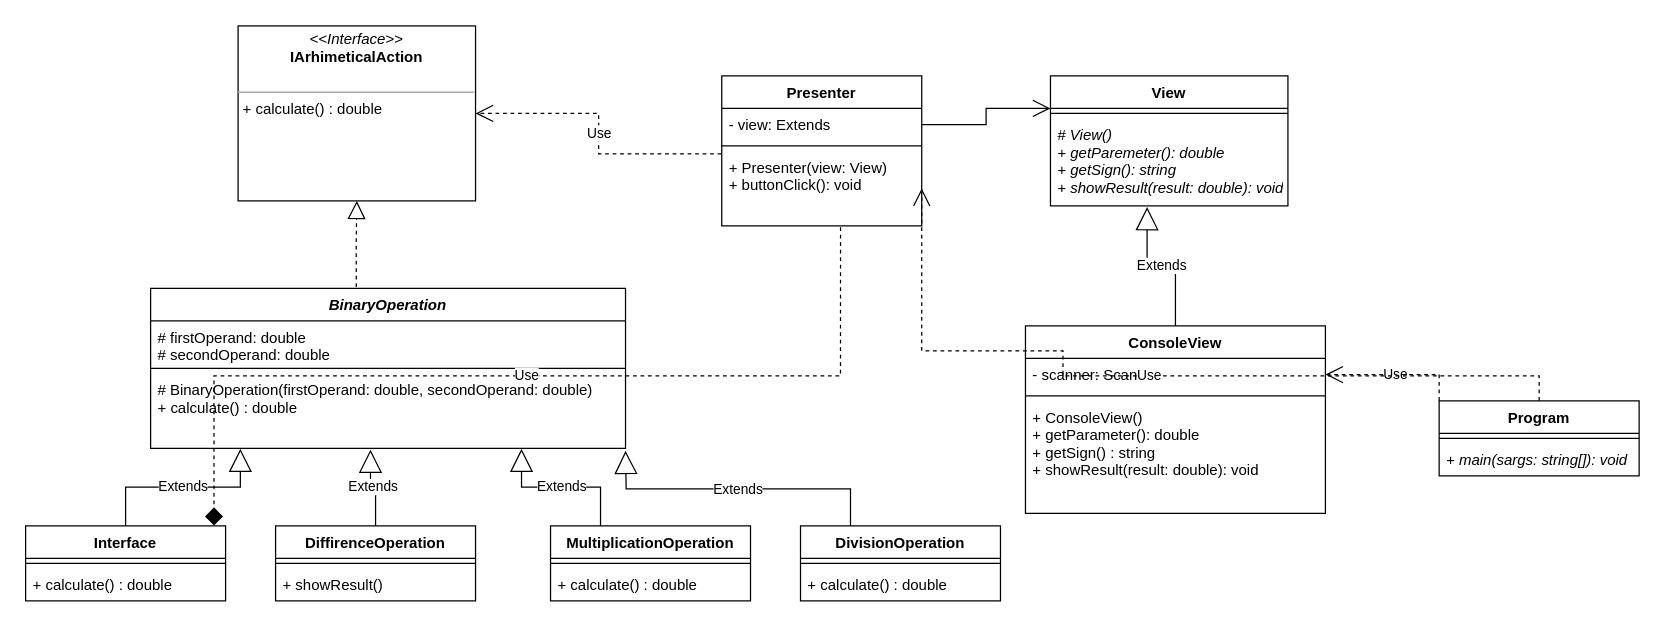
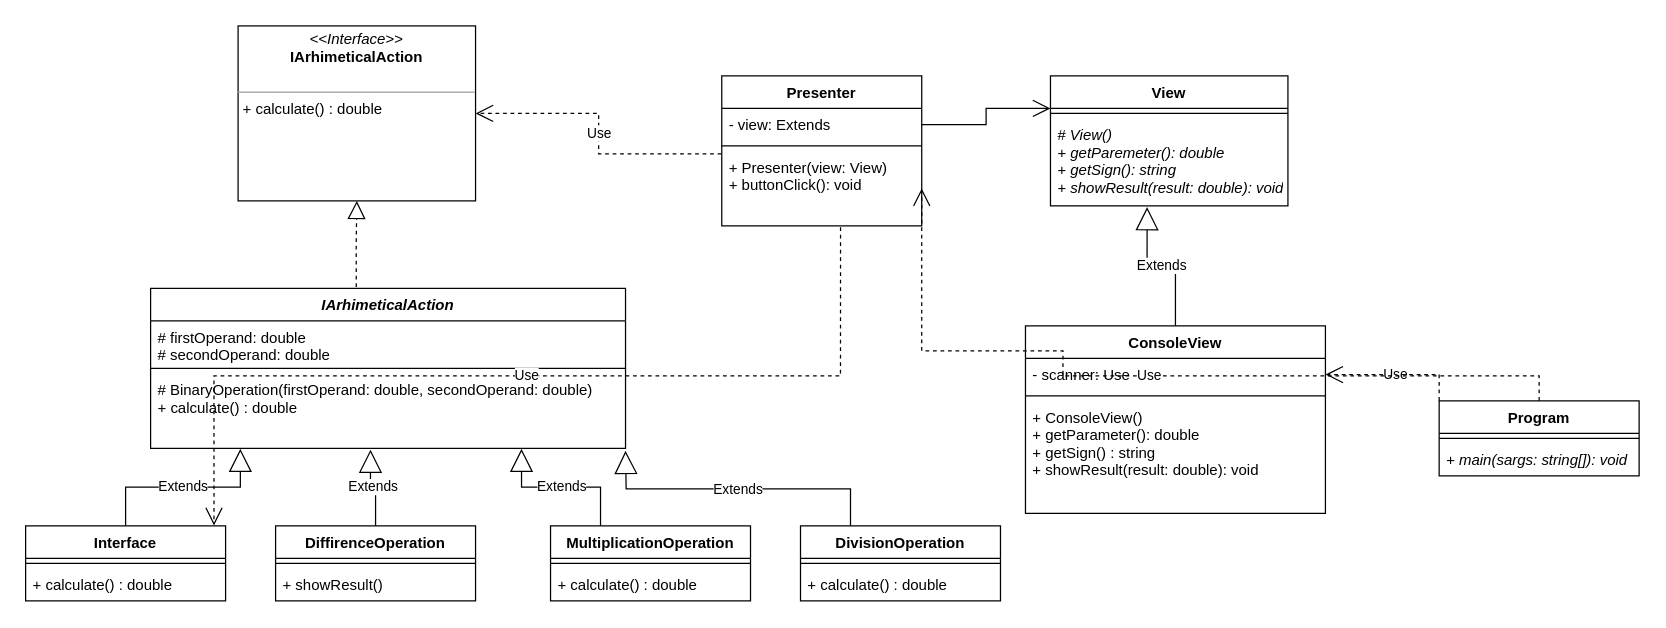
  <mxCell id="0" />
  <mxCell id="1" parent="0" />
  <mxCell id="2" value="&lt;p style=&quot;margin: 0px ; margin-top: 4px ; text-align: center&quot;&gt;&lt;i&gt;&amp;lt;&amp;lt;Interface&amp;gt;&amp;gt;&lt;/i&gt;&lt;br&gt;&lt;b&gt;IArhimeticalAction&lt;/b&gt;&lt;/p&gt;&lt;p style=&quot;margin: 0px ; margin-left: 4px&quot;&gt;&lt;br&gt;&lt;/p&gt;&lt;hr size=&quot;1&quot;&gt;&lt;p style=&quot;margin: 0px ; margin-left: 4px&quot;&gt;+ calculate() : double&lt;/p&gt;" style="verticalAlign=top;align=left;overflow=fill;fontSize=12;fontFamily=Helvetica;html=1;" vertex="1" parent="1"><mxGeometry x="190" y="20" width="190" height="140" as="geometry" /></mxCell>
- <mxCell id="3" value="BinaryOperation" style="swimlane;fontStyle=3;align=center;verticalAlign=top;childLayout=stackLayout;horizontal=1;startSize=26;horizontalStack=0;resizeParent=1;resizeParentMax=0;resizeLast=0;collapsible=1;marginBottom=0;" vertex="1" parent="1"><mxGeometry x="120" y="230" width="380" height="128" as="geometry" /></mxCell>
+ <mxCell id="3" value="IArhimeticalAction" style="swimlane;fontStyle=3;align=center;verticalAlign=top;childLayout=stackLayout;horizontal=1;startSize=26;horizontalStack=0;resizeParent=1;resizeParentMax=0;resizeLast=0;collapsible=1;marginBottom=0;" vertex="1" parent="1"><mxGeometry x="120" y="230" width="380" height="128" as="geometry" /></mxCell>
  <mxCell id="4" value="# firstOperand: double&#10;# secondOperand: double" style="text;strokeColor=none;fillColor=none;align=left;verticalAlign=top;spacingLeft=4;spacingRight=4;overflow=hidden;rotatable=0;points=[[0,0.5],[1,0.5]];portConstraint=eastwest;" vertex="1" parent="3"><mxGeometry y="26" width="380" height="34" as="geometry" /></mxCell>
  <mxCell id="5" value="" style="line;strokeWidth=1;fillColor=none;align=left;verticalAlign=middle;spacingTop=-1;spacingLeft=3;spacingRight=3;rotatable=0;labelPosition=right;points=[];portConstraint=eastwest;" vertex="1" parent="3"><mxGeometry y="60" width="380" height="8" as="geometry" /></mxCell>
  <mxCell id="6" value="# BinaryOperation(firstOperand: double, secondOperand: double)&#10;+ calculate() : double&#10;" style="text;strokeColor=none;fillColor=none;align=left;verticalAlign=top;spacingLeft=4;spacingRight=4;overflow=hidden;rotatable=0;points=[[0,0.5],[1,0.5]];portConstraint=eastwest;" vertex="1" parent="3"><mxGeometry y="68" width="380" height="60" as="geometry" /></mxCell>
  <mxCell id="7" value="" style="endArrow=block;dashed=1;endFill=0;endSize=12;html=1;rounded=0;edgeStyle=orthogonalEdgeStyle;entryX=0.5;entryY=1;entryDx=0;entryDy=0;exitX=0.433;exitY=-0.008;exitDx=0;exitDy=0;exitPerimeter=0;" edge="1" parent="1" source="3" target="2"><mxGeometry width="160" relative="1" as="geometry"><mxPoint x="190" y="260" as="sourcePoint" /><mxPoint x="350" y="260" as="targetPoint" /></mxGeometry></mxCell>
  <mxCell id="8" value="Interface" style="swimlane;fontStyle=1;align=center;verticalAlign=top;childLayout=stackLayout;horizontal=1;startSize=26;horizontalStack=0;resizeParent=1;resizeParentMax=0;resizeLast=0;collapsible=1;marginBottom=0;" vertex="1" parent="1"><mxGeometry x="20" y="420" width="160" height="60" as="geometry" /></mxCell>
  <mxCell id="9" value="" style="line;strokeWidth=1;fillColor=none;align=left;verticalAlign=middle;spacingTop=-1;spacingLeft=3;spacingRight=3;rotatable=0;labelPosition=right;points=[];portConstraint=eastwest;" vertex="1" parent="8"><mxGeometry y="26" width="160" height="8" as="geometry" /></mxCell>
  <mxCell id="10" value="+ calculate() : double" style="text;strokeColor=none;fillColor=none;align=left;verticalAlign=top;spacingLeft=4;spacingRight=4;overflow=hidden;rotatable=0;points=[[0,0.5],[1,0.5]];portConstraint=eastwest;" vertex="1" parent="8"><mxGeometry y="34" width="160" height="26" as="geometry" /></mxCell>
  <mxCell id="11" value="DiffirenceOperation" style="swimlane;fontStyle=1;align=center;verticalAlign=top;childLayout=stackLayout;horizontal=1;startSize=26;horizontalStack=0;resizeParent=1;resizeParentMax=0;resizeLast=0;collapsible=1;marginBottom=0;" vertex="1" parent="1"><mxGeometry x="220" y="420" width="160" height="60" as="geometry" /></mxCell>
  <mxCell id="12" value="" style="line;strokeWidth=1;fillColor=none;align=left;verticalAlign=middle;spacingTop=-1;spacingLeft=3;spacingRight=3;rotatable=0;labelPosition=right;points=[];portConstraint=eastwest;" vertex="1" parent="11"><mxGeometry y="26" width="160" height="8" as="geometry" /></mxCell>
  <mxCell id="13" value="+ showResult()" style="text;strokeColor=none;fillColor=none;align=left;verticalAlign=top;spacingLeft=4;spacingRight=4;overflow=hidden;rotatable=0;points=[[0,0.5],[1,0.5]];portConstraint=eastwest;" vertex="1" parent="11"><mxGeometry y="34" width="160" height="26" as="geometry" /></mxCell>
  <mxCell id="14" value="MultiplicationOperation" style="swimlane;fontStyle=1;align=center;verticalAlign=top;childLayout=stackLayout;horizontal=1;startSize=26;horizontalStack=0;resizeParent=1;resizeParentMax=0;resizeLast=0;collapsible=1;marginBottom=0;" vertex="1" parent="1"><mxGeometry x="440" y="420" width="160" height="60" as="geometry" /></mxCell>
  <mxCell id="15" value="" style="line;strokeWidth=1;fillColor=none;align=left;verticalAlign=middle;spacingTop=-1;spacingLeft=3;spacingRight=3;rotatable=0;labelPosition=right;points=[];portConstraint=eastwest;" vertex="1" parent="14"><mxGeometry y="26" width="160" height="8" as="geometry" /></mxCell>
  <mxCell id="16" value="+ calculate() : double" style="text;strokeColor=none;fillColor=none;align=left;verticalAlign=top;spacingLeft=4;spacingRight=4;overflow=hidden;rotatable=0;points=[[0,0.5],[1,0.5]];portConstraint=eastwest;" vertex="1" parent="14"><mxGeometry y="34" width="160" height="26" as="geometry" /></mxCell>
  <mxCell id="17" value="DivisionOperation" style="swimlane;fontStyle=1;align=center;verticalAlign=top;childLayout=stackLayout;horizontal=1;startSize=26;horizontalStack=0;resizeParent=1;resizeParentMax=0;resizeLast=0;collapsible=1;marginBottom=0;" vertex="1" parent="1"><mxGeometry x="640" y="420" width="160" height="60" as="geometry" /></mxCell>
  <mxCell id="18" value="" style="line;strokeWidth=1;fillColor=none;align=left;verticalAlign=middle;spacingTop=-1;spacingLeft=3;spacingRight=3;rotatable=0;labelPosition=right;points=[];portConstraint=eastwest;" vertex="1" parent="17"><mxGeometry y="26" width="160" height="8" as="geometry" /></mxCell>
  <mxCell id="19" value="+ calculate() : double" style="text;strokeColor=none;fillColor=none;align=left;verticalAlign=top;spacingLeft=4;spacingRight=4;overflow=hidden;rotatable=0;points=[[0,0.5],[1,0.5]];portConstraint=eastwest;" vertex="1" parent="17"><mxGeometry y="34" width="160" height="26" as="geometry" /></mxCell>
  <mxCell id="20" value="Extends" style="endArrow=block;endSize=16;endFill=0;html=1;rounded=0;edgeStyle=orthogonalEdgeStyle;exitX=0.5;exitY=0;exitDx=0;exitDy=0;entryX=0.189;entryY=1.006;entryDx=0;entryDy=0;entryPerimeter=0;" edge="1" parent="1" source="8" target="6"><mxGeometry width="160" relative="1" as="geometry"><mxPoint x="280" y="350" as="sourcePoint" /><mxPoint x="440" y="350" as="targetPoint" /></mxGeometry></mxCell>
  <mxCell id="21" value="Extends" style="endArrow=block;endSize=16;endFill=0;html=1;rounded=0;edgeStyle=orthogonalEdgeStyle;exitX=0.5;exitY=0;exitDx=0;exitDy=0;entryX=0.463;entryY=1.017;entryDx=0;entryDy=0;entryPerimeter=0;" edge="1" parent="1" source="11" target="6"><mxGeometry width="160" relative="1" as="geometry"><mxPoint x="280" y="350" as="sourcePoint" /><mxPoint x="440" y="350" as="targetPoint" /></mxGeometry></mxCell>
  <mxCell id="22" value="Extends" style="endArrow=block;endSize=16;endFill=0;html=1;rounded=0;edgeStyle=orthogonalEdgeStyle;exitX=0.25;exitY=0;exitDx=0;exitDy=0;entryX=0.781;entryY=1.006;entryDx=0;entryDy=0;entryPerimeter=0;" edge="1" parent="1" source="14" target="6"><mxGeometry width="160" relative="1" as="geometry"><mxPoint x="280" y="350" as="sourcePoint" /><mxPoint x="440" y="350" as="targetPoint" /></mxGeometry></mxCell>
  <mxCell id="23" value="Extends" style="endArrow=block;endSize=16;endFill=0;html=1;rounded=0;edgeStyle=orthogonalEdgeStyle;exitX=0.25;exitY=0;exitDx=0;exitDy=0;" edge="1" parent="1" source="17"><mxGeometry width="160" relative="1" as="geometry"><mxPoint x="330" y="350" as="sourcePoint" /><mxPoint x="500" y="360" as="targetPoint" /></mxGeometry></mxCell>
  <mxCell id="24" value="ConsoleView" style="swimlane;fontStyle=1;align=center;verticalAlign=top;childLayout=stackLayout;horizontal=1;startSize=26;horizontalStack=0;resizeParent=1;resizeParentMax=0;resizeLast=0;collapsible=1;marginBottom=0;" vertex="1" parent="1"><mxGeometry x="820" y="260" width="240" height="150" as="geometry" /></mxCell>
- <mxCell id="25" value="- scanner: Scanner" style="text;strokeColor=none;fillColor=none;align=left;verticalAlign=top;spacingLeft=4;spacingRight=4;overflow=hidden;rotatable=0;points=[[0,0.5],[1,0.5]];portConstraint=eastwest;" vertex="1" parent="24"><mxGeometry y="26" width="240" height="26" as="geometry" /></mxCell>
+ <mxCell id="25" value="- scanner: Use" style="text;strokeColor=none;fillColor=none;align=left;verticalAlign=top;spacingLeft=4;spacingRight=4;overflow=hidden;rotatable=0;points=[[0,0.5],[1,0.5]];portConstraint=eastwest;" vertex="1" parent="24"><mxGeometry y="26" width="240" height="26" as="geometry" /></mxCell>
  <mxCell id="26" value="" style="line;strokeWidth=1;fillColor=none;align=left;verticalAlign=middle;spacingTop=-1;spacingLeft=3;spacingRight=3;rotatable=0;labelPosition=right;points=[];portConstraint=eastwest;" vertex="1" parent="24"><mxGeometry y="52" width="240" height="8" as="geometry" /></mxCell>
  <mxCell id="27" value="+ ConsoleView()&#10;+ getParameter(): double&#10;+ getSign() : string&#10;+ showResult(result: double): void" style="text;strokeColor=none;fillColor=none;align=left;verticalAlign=top;spacingLeft=4;spacingRight=4;overflow=hidden;rotatable=0;points=[[0,0.5],[1,0.5]];portConstraint=eastwest;" vertex="1" parent="24"><mxGeometry y="60" width="240" height="90" as="geometry" /></mxCell>
  <mxCell id="28" value="View" style="swimlane;fontStyle=1;align=center;verticalAlign=top;childLayout=stackLayout;horizontal=1;startSize=26;horizontalStack=0;resizeParent=1;resizeParentMax=0;resizeLast=0;collapsible=1;marginBottom=0;" vertex="1" parent="1"><mxGeometry x="840" y="60" width="190" height="104" as="geometry" /></mxCell>
  <mxCell id="29" value="" style="line;strokeWidth=1;fillColor=none;align=left;verticalAlign=middle;spacingTop=-1;spacingLeft=3;spacingRight=3;rotatable=0;labelPosition=right;points=[];portConstraint=eastwest;" vertex="1" parent="28"><mxGeometry y="26" width="190" height="8" as="geometry" /></mxCell>
  <mxCell id="30" value="# View()&#10;+ getParemeter(): double&#10;+ getSign(): string&#10;+ showResult(result: double): void&#10;" style="text;strokeColor=none;fillColor=none;align=left;verticalAlign=top;spacingLeft=4;spacingRight=4;overflow=hidden;rotatable=0;points=[[0,0.5],[1,0.5]];portConstraint=eastwest;fontStyle=2" vertex="1" parent="28"><mxGeometry y="34" width="190" height="70" as="geometry" /></mxCell>
  <mxCell id="31" value="Extends" style="endArrow=block;endSize=16;endFill=0;html=1;rounded=0;edgeStyle=orthogonalEdgeStyle;exitX=0.5;exitY=0;exitDx=0;exitDy=0;entryX=0.407;entryY=1.014;entryDx=0;entryDy=0;entryPerimeter=0;" edge="1" parent="1" source="24" target="30"><mxGeometry width="160" relative="1" as="geometry"><mxPoint x="770" y="260" as="sourcePoint" /><mxPoint x="920" y="200" as="targetPoint" /></mxGeometry></mxCell>
  <mxCell id="32" value="Presenter" style="swimlane;fontStyle=1;align=center;verticalAlign=top;childLayout=stackLayout;horizontal=1;startSize=26;horizontalStack=0;resizeParent=1;resizeParentMax=0;resizeLast=0;collapsible=1;marginBottom=0;" vertex="1" parent="1"><mxGeometry x="577" y="60" width="160" height="120" as="geometry" /></mxCell>
  <mxCell id="33" value="- view: Extends" style="text;strokeColor=none;fillColor=none;align=left;verticalAlign=top;spacingLeft=4;spacingRight=4;overflow=hidden;rotatable=0;points=[[0,0.5],[1,0.5]];portConstraint=eastwest;" vertex="1" parent="32"><mxGeometry y="26" width="160" height="26" as="geometry" /></mxCell>
  <mxCell id="34" value="" style="line;strokeWidth=1;fillColor=none;align=left;verticalAlign=middle;spacingTop=-1;spacingLeft=3;spacingRight=3;rotatable=0;labelPosition=right;points=[];portConstraint=eastwest;" vertex="1" parent="32"><mxGeometry y="52" width="160" height="8" as="geometry" /></mxCell>
  <mxCell id="35" value="+ Presenter(view: View)&#10;+ buttonClick(): void" style="text;strokeColor=none;fillColor=none;align=left;verticalAlign=top;spacingLeft=4;spacingRight=4;overflow=hidden;rotatable=0;points=[[0,0.5],[1,0.5]];portConstraint=eastwest;" vertex="1" parent="32"><mxGeometry y="60" width="160" height="60" as="geometry" /></mxCell>
  <mxCell id="36" value="" style="endArrow=open;endFill=1;endSize=12;html=1;rounded=0;edgeStyle=orthogonalEdgeStyle;exitX=1;exitY=0.5;exitDx=0;exitDy=0;entryX=0;entryY=0.25;entryDx=0;entryDy=0;" edge="1" parent="1" source="33" target="28"><mxGeometry width="160" relative="1" as="geometry"><mxPoint x="680" y="200" as="sourcePoint" /><mxPoint x="840" y="200" as="targetPoint" /></mxGeometry></mxCell>
  <mxCell id="37" value="Use" style="endArrow=open;endSize=12;dashed=1;html=1;rounded=0;edgeStyle=orthogonalEdgeStyle;exitX=-0.002;exitY=0.039;exitDx=0;exitDy=0;exitPerimeter=0;" edge="1" parent="1" source="35" target="2"><mxGeometry width="160" relative="1" as="geometry"><mxPoint x="550" y="260" as="sourcePoint" /><mxPoint x="710" y="260" as="targetPoint" /></mxGeometry></mxCell>
- <mxCell id="38" value="Use" style="endArrow=diamond;endSize=12;dashed=1;html=1;rounded=0;edgeStyle=orthogonalEdgeStyle;exitX=0.594;exitY=1.017;exitDx=0;exitDy=0;exitPerimeter=0;entryX=0.942;entryY=-0.006;entryDx=0;entryDy=0;entryPerimeter=0;" edge="1" parent="1" source="35" target="8"><mxGeometry width="160" relative="1" as="geometry"><mxPoint x="450" y="260" as="sourcePoint" /><mxPoint x="610" y="260" as="targetPoint" /></mxGeometry></mxCell>
+ <mxCell id="38" value="Use" style="endArrow=open;endSize=12;dashed=1;html=1;rounded=0;edgeStyle=orthogonalEdgeStyle;exitX=0.594;exitY=1.017;exitDx=0;exitDy=0;exitPerimeter=0;entryX=0.942;entryY=-0.006;entryDx=0;entryDy=0;entryPerimeter=0;" edge="1" parent="1" source="35" target="8"><mxGeometry width="160" relative="1" as="geometry"><mxPoint x="450" y="260" as="sourcePoint" /><mxPoint x="610" y="260" as="targetPoint" /></mxGeometry></mxCell>
  <mxCell id="39" value="Program" style="swimlane;fontStyle=1;align=center;verticalAlign=top;childLayout=stackLayout;horizontal=1;startSize=26;horizontalStack=0;resizeParent=1;resizeParentMax=0;resizeLast=0;collapsible=1;marginBottom=0;" vertex="1" parent="1"><mxGeometry x="1151" y="320" width="160" height="60" as="geometry" /></mxCell>
  <mxCell id="40" value="" style="line;strokeWidth=1;fillColor=none;align=left;verticalAlign=middle;spacingTop=-1;spacingLeft=3;spacingRight=3;rotatable=0;labelPosition=right;points=[];portConstraint=eastwest;" vertex="1" parent="39"><mxGeometry y="26" width="160" height="8" as="geometry" /></mxCell>
  <mxCell id="41" value="+ main(sargs: string[]): void" style="text;strokeColor=none;fillColor=none;align=left;verticalAlign=top;spacingLeft=4;spacingRight=4;overflow=hidden;rotatable=0;points=[[0,0.5],[1,0.5]];portConstraint=eastwest;fontStyle=2" vertex="1" parent="39"><mxGeometry y="34" width="160" height="26" as="geometry" /></mxCell>
  <mxCell id="42" value="Use" style="endArrow=open;endSize=12;dashed=1;html=1;rounded=0;edgeStyle=orthogonalEdgeStyle;exitX=0;exitY=0;exitDx=0;exitDy=0;" edge="1" parent="1" source="39" target="25"><mxGeometry width="160" relative="1" as="geometry"><mxPoint x="940" y="280" as="sourcePoint" /><mxPoint x="1100" y="280" as="targetPoint" /></mxGeometry></mxCell>
  <mxCell id="43" value="Use" style="endArrow=open;endSize=12;dashed=1;html=1;rounded=0;edgeStyle=orthogonalEdgeStyle;exitX=0.5;exitY=0;exitDx=0;exitDy=0;entryX=1;entryY=0.5;entryDx=0;entryDy=0;" edge="1" parent="1" source="39" target="35"><mxGeometry width="160" relative="1" as="geometry"><mxPoint x="940" y="280" as="sourcePoint" /><mxPoint x="1100" y="280" as="targetPoint" /><Array as="points"><mxPoint x="1231" y="300" /><mxPoint x="850" y="300" /><mxPoint x="850" y="280" /><mxPoint x="737" y="280" /></Array></mxGeometry></mxCell>
